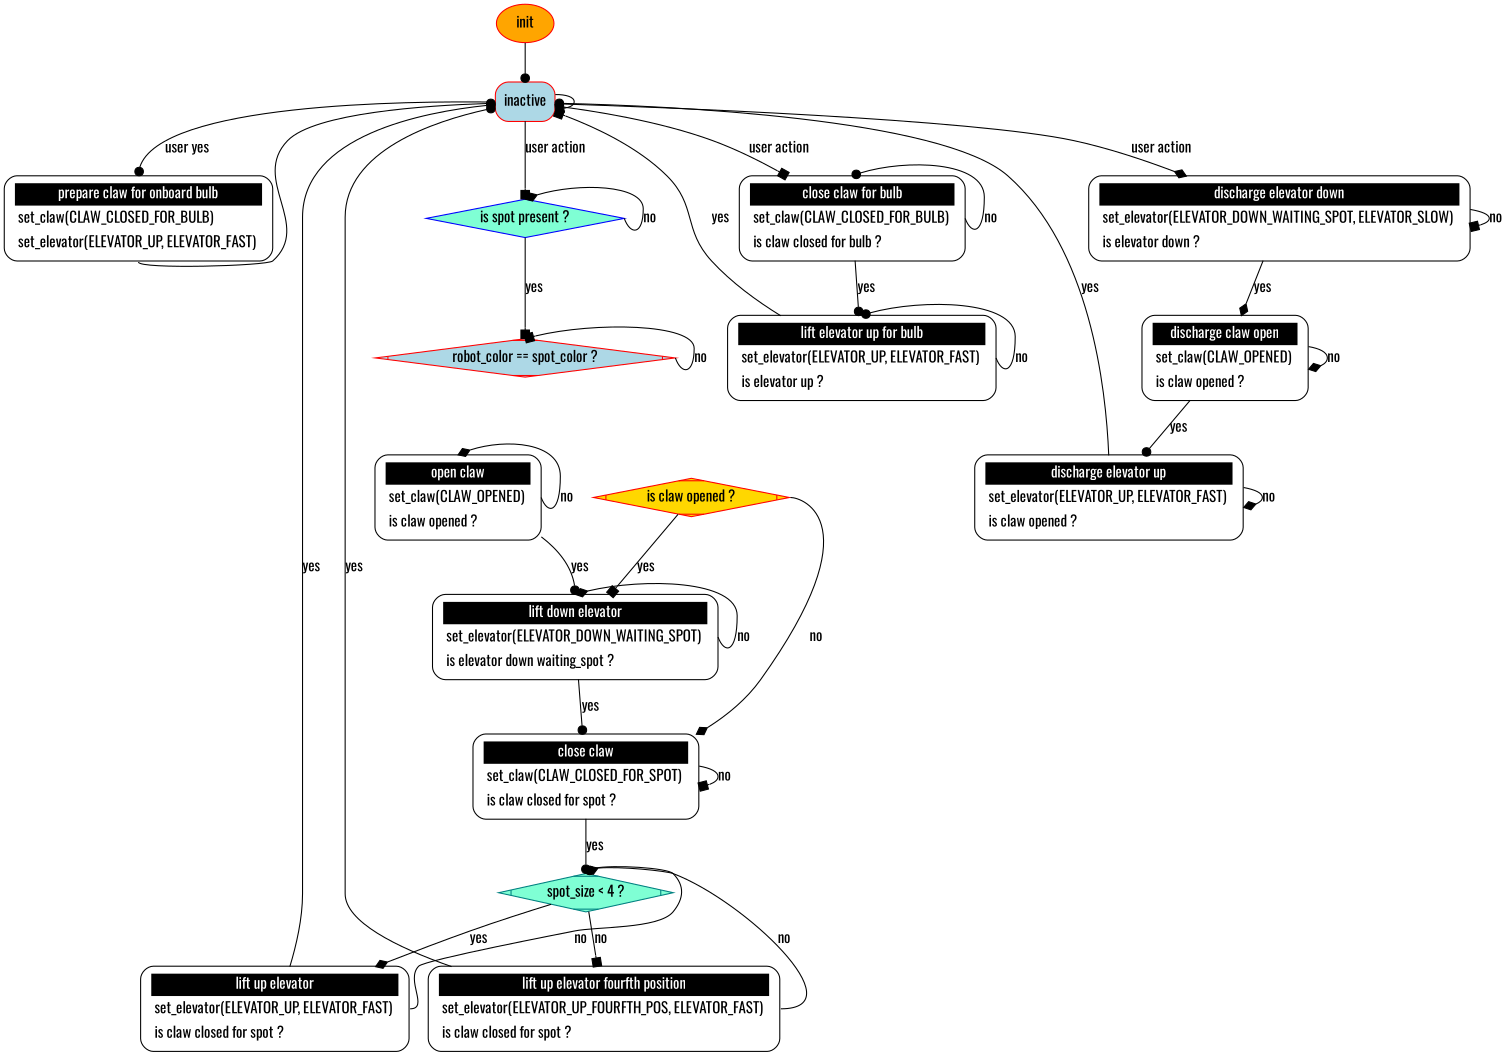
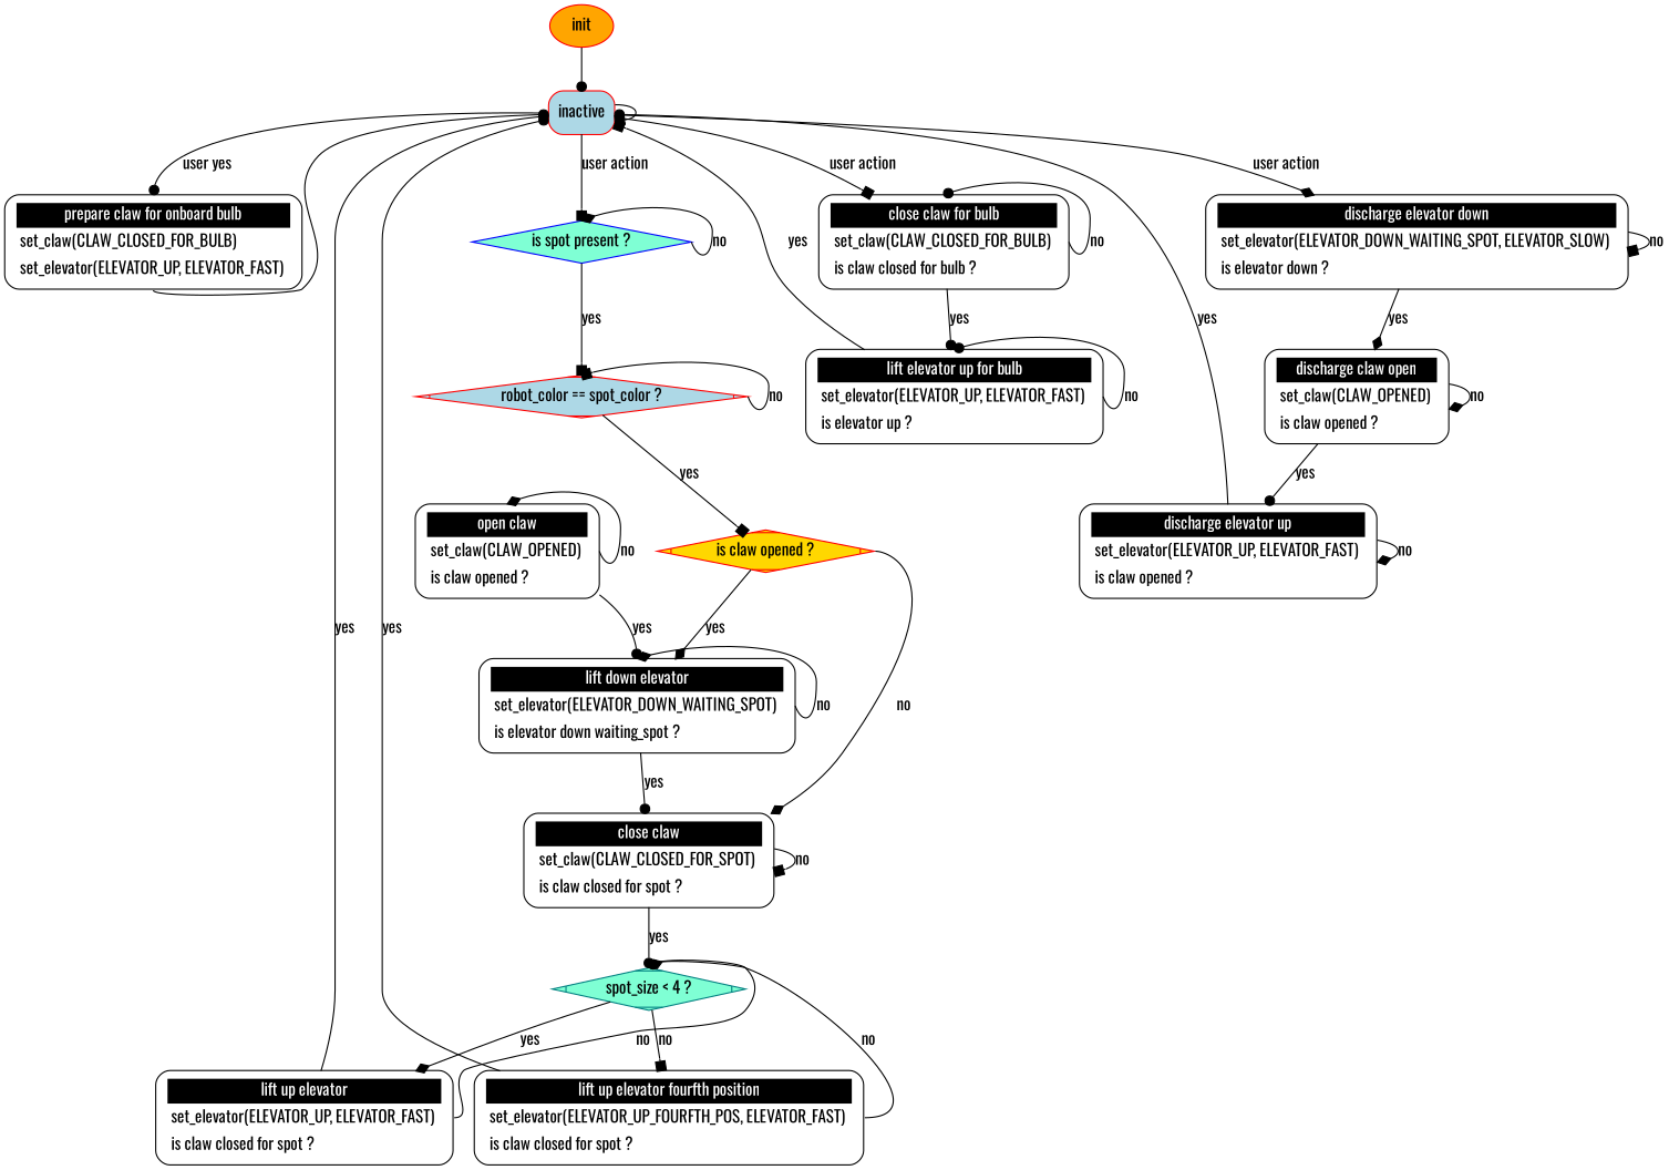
  digraph {
    fontname=Oswald
    node [fontname=Oswald shape=Mrecord]
    edge [arrowhead=dot fontname=Oswald]
    inactive [color=red fillcolor=lightblue style=filled]
    n2 [label=<<table border="0" cellborder="0" cellpadding="3" bgcolor="white"><tr><td bgcolor="black" align="center" colspan="2"><font color="white">prepare claw for onboard bulb</font></td></tr><tr><td align="left" port="r0">set_claw(CLAW_CLOSED_FOR_BULB)</td></tr><tr><td align="left" port="r1">set_elevator(ELEVATOR_UP, ELEVATOR_FAST)</td></tr></table>>]
    n3 [color=blue fillcolor=aquamarine label="is spot present ?" shape=diamond style=filled]
    n4 [label=<<table border="0" cellborder="0" cellpadding="3" bgcolor="white"><tr><td bgcolor="black" align="center" colspan="2"><font color="white">close claw for bulb</font></td></tr><tr><td align="left" port="r0">set_claw(CLAW_CLOSED_FOR_BULB)</td></tr><tr><td align="left" port="r1">is claw closed for bulb ?</td></tr></table>>]
    n5 [label=<<table border="0" cellborder="0" cellpadding="3" bgcolor="white"><tr><td bgcolor="black" align="center" colspan="2"><font color="white">discharge elevator down</font></td></tr><tr><td align="left" port="r0">set_elevator(ELEVATOR_DOWN_WAITING_SPOT, ELEVATOR_SLOW)</td></tr><tr><td align="left" port="r1">is elevator down ?</td></tr></table>>]
    n6 [color=red fillcolor=lightblue label="robot_color == spot_color ?" shape=Mdiamond style=filled]
    n7 [label=<<table border="0" cellborder="0" cellpadding="3" bgcolor="white"><tr><td bgcolor="black" align="center" colspan="2"><font color="white">lift elevator up for bulb</font></td></tr><tr><td align="left" port="r0">set_elevator(ELEVATOR_UP, ELEVATOR_FAST)</td></tr><tr><td align="left" port="r1">is elevator up ?</td></tr></table>>]
    n8 [label=<<table border="0" cellborder="0" cellpadding="3" bgcolor="white"><tr><td bgcolor="black" align="center" colspan="2"><font color="white">discharge claw open</font></td></tr><tr><td align="left" port="r0">set_claw(CLAW_OPENED)</td></tr><tr><td align="left" port="r1">is claw opened ?</td></tr></table>>]
    n9 [color=red fillcolor=gold label="is claw opened ?" shape=Mdiamond style=filled]
    n10 [label=<<table border="0" cellborder="0" cellpadding="3" bgcolor="white"><tr><td bgcolor="black" align="center" colspan="2"><font color="white">lift down elevator</font></td></tr><tr><td align="left" port="r0">set_elevator(ELEVATOR_DOWN_WAITING_SPOT)</td></tr><tr><td align="left" port="r1">is elevator down waiting_spot ?</td></tr></table>>]
    n11 [label=<<table border="0" cellborder="0" cellpadding="3" bgcolor="white"><tr><td bgcolor="black" align="center" colspan="2"><font color="white">close claw</font></td></tr><tr><td align="left" port="r0">set_claw(CLAW_CLOSED_FOR_SPOT)</td></tr><tr><td align="left" port="r1">is claw closed for spot ?</td></tr></table>>]
    n12 [label=<<table border="0" cellborder="0" cellpadding="3" bgcolor="white"><tr><td bgcolor="black" align="center" colspan="2"><font color="white">open claw</font></td></tr><tr><td align="left" port="r0">set_claw(CLAW_OPENED)</td></tr><tr><td align="left" port="r1">is claw opened ?</td></tr></table>>]
    n13 [color=teal fillcolor=aquamarine label="spot_size < 4 ?" shape=Mdiamond style=filled]
    n14 [label=<<table border="0" cellborder="0" cellpadding="3" bgcolor="white"><tr><td bgcolor="black" align="center" colspan="2"><font color="white">lift up elevator</font></td></tr><tr><td align="left" port="r0">set_elevator(ELEVATOR_UP, ELEVATOR_FAST)</td></tr><tr><td align="left" port="r1">is claw closed for spot ?</td></tr></table>>]
    n15 [label=<<table border="0" cellborder="0" cellpadding="3" bgcolor="white"><tr><td bgcolor="black" align="center" colspan="2"><font color="white">lift up elevator fourfth position</font></td></tr><tr><td align="left" port="r0">set_elevator(ELEVATOR_UP_FOURFTH_POS, ELEVATOR_FAST)</td></tr><tr><td align="left" port="r1">is claw closed for spot ?</td></tr></table>>]
    n16 [label=<<table border="0" cellborder="0" cellpadding="3" bgcolor="white"><tr><td bgcolor="black" align="center" colspan="2"><font color="white">discharge elevator up</font></td></tr><tr><td align="left" port="r0">set_elevator(ELEVATOR_UP, ELEVATOR_FAST)</td></tr><tr><td align="left" port="r1">is claw opened ?</td></tr></table>>]
    init [color=red fillcolor=orange style=filled shape=""]
    inactive -> inactive [arrowhead=box]
    inactive -> n2 [headport=n label="user yes"]
    inactive -> n3 [arrowhead=box label="user action"]
    inactive -> n4 [arrowhead=box label="user action"]
    inactive -> n5 [arrowhead=diamond label="user action"]
    n2 -> inactive [tailport=s]
    n3 -> n3 [arrowhead=diamond headport=n label=no tailport=e]
    n3 -> n6 [arrowhead=box label=yes]
    n4 -> n4 [headport=n label=no tailport=e]
    n4 -> n7 [label=yes]
    n5 -> n5 [arrowhead=box label=no]
    n5 -> n8 [arrowhead=diamond label=yes]
    n6 -> n6 [arrowhead=box headport=n label=no tailport=e]
+   n6 -> n9 [arrowhead=box label=yes]
    n7 -> inactive [arrowhead=box label=yes]
    n7 -> n7 [headport=n label=no tailport=e]
    n8 -> n8 [arrowhead=diamond label=no]
    n8 -> n16 [label=yes]
-   n9 -> n10 [arrowhead=box label=yes]
+   n9 -> n10 [arrowhead=diamond label=yes]
    n9 -> n11 [arrowhead=diamond label=no tailport=e]
    n10 -> n10 [arrowhead=diamond headport=n label=no tailport=e]
    n10 -> n11 [label=yes]
    n11 -> n11 [arrowhead=box label=no]
    n11 -> n13 [label=yes]
    n12 -> n10 [headport=n label=yes]
    n12 -> n12 [arrowhead=diamond headport=n label=no tailport=e]
    n13 -> n14 [arrowhead=diamond label=yes]
    n13 -> n15 [arrowhead=box label=no]
    n14 -> inactive [label=yes]
    n14 -> n13 [headport=n label=no tailport=e]
    n15 -> inactive [label=yes]
    n15 -> n13 [arrowhead=diamond headport=n label=no tailport=e]
    n16 -> inactive [label=yes]
    n16 -> n16 [arrowhead=diamond label=no]
    init -> inactive
  }
